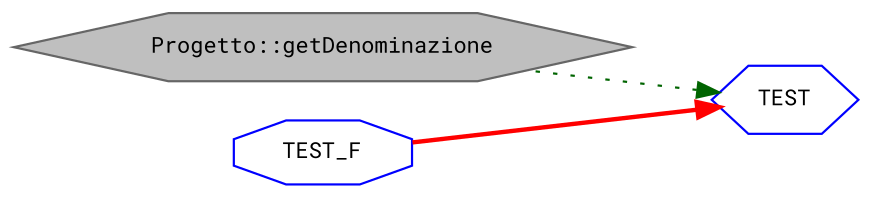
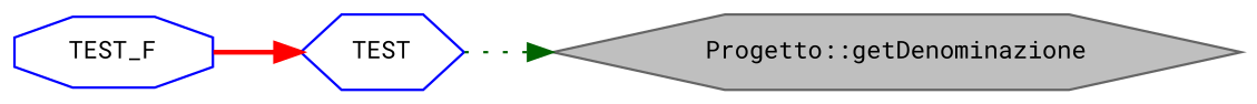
  digraph {
    fontname="Roboto Mono"
    rankdir=RL
    node [color=blue fillcolor=white fontname="Roboto Mono" fontsize=10 shape=hexagon style=filled]
    edge [dir=back fontname="Roboto Mono" fontsize=10 labelfontname=Helvetica labelfontsize=10]
    n1 [color=gray40 fillcolor=grey75 fontcolor=black height=0.2 label="Progetto::getDenominazione" width=0.4]
    n2 [height=0.2 label=TEST width=0.4]
    n3 [height=0.2 label=TEST_F shape=octagon width=0.4]
-   n2 -> n1 [color=darkgreen style=dotted]
+   n1 -> n2 [color=darkgreen style=dotted]
    n2 -> n3 [color=red style=bold]
  }
